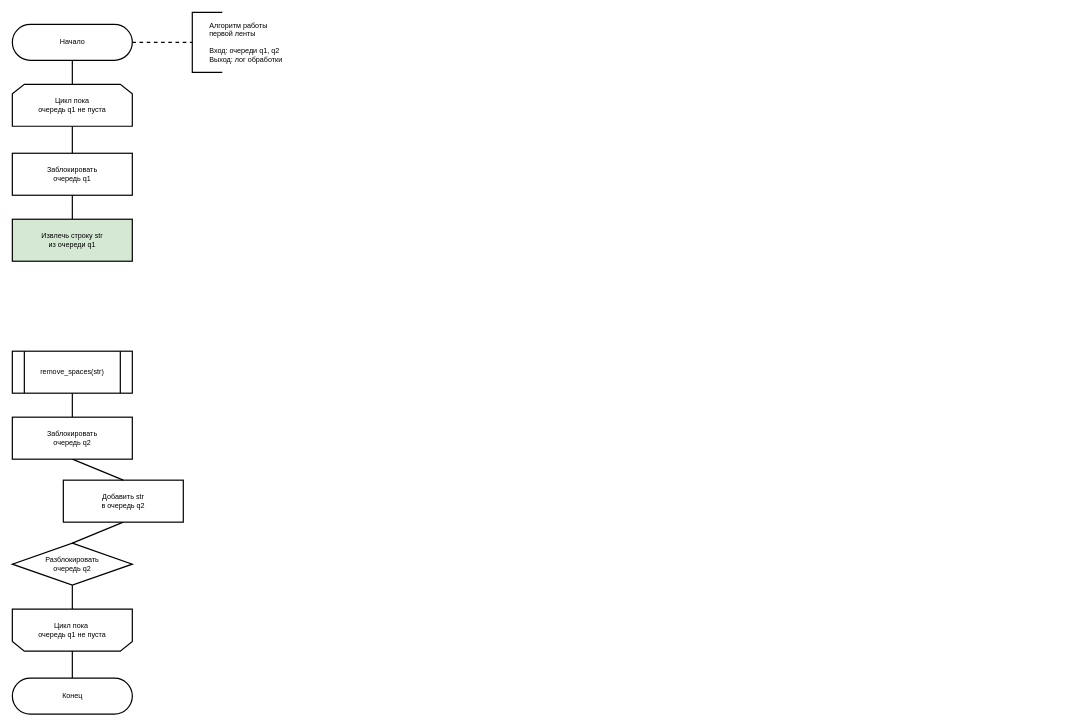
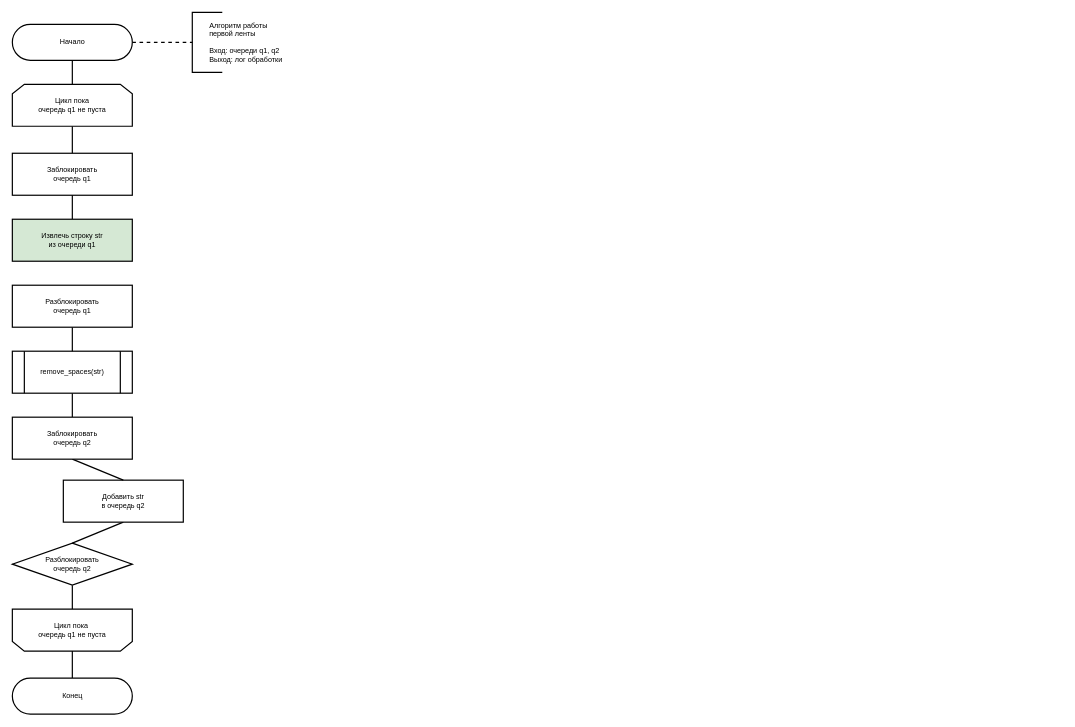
  <mxCell id="0" />
  <mxCell id="1" parent="0" />
  <mxCell id="2" style="edgeStyle=orthogonalEdgeStyle;rounded=0;orthogonalLoop=1;jettySize=auto;html=1;entryX=0;entryY=0.5;entryDx=0;entryDy=0;entryPerimeter=0;endArrow=none;endFill=0;strokeWidth=2;dashed=1;exitX=1;exitY=0.5;exitDx=0;exitDy=0;exitPerimeter=0;" parent="1" source="3" target="5" edge="1"><mxGeometry relative="1" as="geometry"><mxPoint x="270" y="140" as="sourcePoint" /><Array as="points"><mxPoint x="240" y="70" /><mxPoint x="240" y="70" /></Array></mxGeometry></mxCell>
  <mxCell id="3" value="&lt;font style=&quot;font-size: 12px&quot;&gt;Начало&lt;/font&gt;" style="html=1;dashed=0;whitespace=wrap;shape=mxgraph.dfd.start;strokeWidth=2;" parent="1" vertex="1"><mxGeometry x="20" y="40" width="200" height="60" as="geometry" /></mxCell>
  <mxCell id="4" style="edgeStyle=orthogonalEdgeStyle;rounded=0;orthogonalLoop=1;jettySize=auto;html=1;exitX=0.5;exitY=1;exitDx=0;exitDy=0;" parent="1" edge="1"><mxGeometry relative="1" as="geometry"><mxPoint x="70" y="190" as="sourcePoint" /><mxPoint x="70" y="190" as="targetPoint" /></mxGeometry></mxCell>
  <mxCell id="5" value="&lt;div&gt;&lt;span style=&quot;white-space: pre&quot;&gt;&#09;&lt;/span&gt;Алгоритм работы&lt;/div&gt;&lt;div&gt;&lt;span style=&quot;white-space: pre&quot;&gt;&#09;&lt;/span&gt;первой ленты&lt;br&gt;&lt;/div&gt;&lt;div&gt;&lt;span&gt;&lt;br&gt;&lt;/span&gt;&lt;/div&gt;&lt;span style=&quot;white-space: pre&quot;&gt;&#09;&lt;/span&gt;Вход: очереди q1, q2&amp;nbsp;&lt;br&gt;&lt;span style=&quot;white-space: pre&quot;&gt;&#09;&lt;/span&gt;Выход: лог обработки" style="strokeWidth=2;html=1;shape=mxgraph.flowchart.annotation_1;align=left;pointerEvents=1;" parent="1" vertex="1"><mxGeometry x="320" y="20" width="50" height="100" as="geometry" /></mxCell>
  <mxCell id="6" value="&lt;font style=&quot;font-size: 12px&quot;&gt;Конец&lt;/font&gt;" style="html=1;dashed=0;whitespace=wrap;shape=mxgraph.dfd.start;strokeWidth=2;" parent="1" vertex="1"><mxGeometry x="20" y="1130" width="200" height="60" as="geometry" /></mxCell>
  <mxCell id="7" style="edgeStyle=none;html=1;exitX=0.5;exitY=1;exitDx=0;exitDy=0;entryX=0.5;entryY=0;entryDx=0;entryDy=0;strokeWidth=2;endArrow=none;endFill=0;" parent="1" source="8" target="16" edge="1"><mxGeometry relative="1" as="geometry" /></mxCell>
  <mxCell id="8" value="Цикл пока &lt;br&gt;очередь q1 не пуста&lt;br&gt;" style="shape=loopLimit;whiteSpace=wrap;html=1;strokeWidth=2;" parent="1" vertex="1"><mxGeometry x="20" y="140" width="200" height="70" as="geometry" /></mxCell>
  <mxCell id="9" style="edgeStyle=none;rounded=0;html=1;exitX=0.5;exitY=1;exitDx=0;exitDy=0;entryX=0.5;entryY=0;entryDx=0;entryDy=0;endArrow=none;endFill=0;strokeWidth=2;" parent="1" target="13" edge="1"><mxGeometry relative="1" as="geometry"><mxPoint x="120" y="320" as="sourcePoint" /></mxGeometry></mxCell>
  <mxCell id="10" style="edgeStyle=none;html=1;exitX=0.5;exitY=1;exitDx=0;exitDy=0;endArrow=none;endFill=0;strokeWidth=2;entryX=0.5;entryY=0;entryDx=0;entryDy=0;" parent="1" source="11" target="20" edge="1"><mxGeometry relative="1" as="geometry"><mxPoint x="120" y="685" as="targetPoint" /></mxGeometry></mxCell>
  <mxCell id="11" value="remove_spaces(str)" style="shape=process;whiteSpace=wrap;html=1;backgroundOutline=1;strokeWidth=2;align=center;" parent="1" vertex="1"><mxGeometry x="20" y="585" width="200" height="70" as="geometry" /></mxCell>
  <mxCell id="12" style="edgeStyle=none;html=1;exitX=0.5;exitY=1;exitDx=0;exitDy=0;entryX=0.5;entryY=0;entryDx=0;entryDy=0;rounded=0;strokeWidth=2;endArrow=none;endFill=0;" parent="1" target="8" edge="1"><mxGeometry relative="1" as="geometry"><mxPoint x="120" y="100" as="sourcePoint" /></mxGeometry></mxCell>
  <mxCell id="13" value="&lt;font&gt;&lt;div&gt;Извлечь строку str&lt;/div&gt;&lt;div&gt;из очереди q1&lt;/div&gt;&lt;/font&gt;" style="rounded=0;whiteSpace=wrap;html=1;strokeWidth=2;align=center;fillColor=#d5e8d4;" parent="1" vertex="1"><mxGeometry x="20" y="365" width="200" height="70" as="geometry" /></mxCell>
  <mxCell id="14" style="edgeStyle=none;html=1;exitX=0.5;exitY=1;exitDx=0;exitDy=0;entryX=0.5;entryY=0;entryDx=0;entryDy=0;endArrow=none;endFill=0;strokeWidth=2;" parent="1" source="15" target="22" edge="1"><mxGeometry relative="1" as="geometry" /></mxCell>
  <mxCell id="15" value="&lt;font&gt;Добавить str&lt;br&gt;в очередь q2&lt;br&gt;&lt;/font&gt;" style="rounded=0;whiteSpace=wrap;html=1;strokeWidth=2;align=center;" parent="1" vertex="1"><mxGeometry x="105" y="800" width="200" height="70" as="geometry" /></mxCell>
  <mxCell id="16" value="&lt;font&gt;&lt;div&gt;Заблокировать&lt;/div&gt;&lt;div&gt;очередь q1&lt;/div&gt;&lt;/font&gt;" style="rounded=0;whiteSpace=wrap;html=1;strokeWidth=2;align=center;" parent="1" vertex="1"><mxGeometry x="20" y="255" width="200" height="70" as="geometry" /></mxCell>
+ <mxCell id="17" style="edgeStyle=none;html=1;exitX=0.5;exitY=1;exitDx=0;exitDy=0;entryX=0.5;entryY=0;entryDx=0;entryDy=0;endArrow=none;endFill=0;strokeWidth=2;" parent="1" source="18" target="11" edge="1"><mxGeometry relative="1" as="geometry" /></mxCell>
+ <mxCell id="18" value="&lt;font&gt;&lt;div&gt;Разблокировать&lt;/div&gt;&lt;div&gt;очередь q1&lt;/div&gt;&lt;/font&gt;" style="rounded=0;whiteSpace=wrap;html=1;strokeWidth=2;align=center;" parent="1" vertex="1"><mxGeometry x="20" y="475" width="200" height="70" as="geometry" /></mxCell>
  <mxCell id="19" style="edgeStyle=none;html=1;exitX=0.5;exitY=1;exitDx=0;exitDy=0;entryX=0.5;entryY=0;entryDx=0;entryDy=0;endArrow=none;endFill=0;strokeWidth=2;" parent="1" source="20" target="15" edge="1"><mxGeometry relative="1" as="geometry" /></mxCell>
  <mxCell id="20" value="&lt;font&gt;&lt;div&gt;Заблокировать&lt;/div&gt;&lt;div&gt;очередь q2&lt;/div&gt;&lt;/font&gt;" style="rounded=0;whiteSpace=wrap;html=1;strokeWidth=2;align=center;" parent="1" vertex="1"><mxGeometry x="20" y="695" width="200" height="70" as="geometry" /></mxCell>
  <mxCell id="21" style="edgeStyle=none;html=1;exitX=0.5;exitY=1;exitDx=0;exitDy=0;entryX=0.5;entryY=1;entryDx=0;entryDy=0;endArrow=none;endFill=0;strokeWidth=2;" parent="1" source="22" target="24" edge="1"><mxGeometry relative="1" as="geometry" /></mxCell>
  <mxCell id="22" value="&lt;font&gt;&lt;div&gt;Разблокировать&lt;/div&gt;&lt;div&gt;очередь q2&lt;/div&gt;&lt;/font&gt;" style="rhombus;whiteSpace=wrap;html=1;strokeWidth=2;align=center;" parent="1" vertex="1"><mxGeometry x="20" y="905" width="200" height="70" as="geometry" /></mxCell>
  <mxCell id="23" style="edgeStyle=none;html=1;exitX=0.5;exitY=0;exitDx=0;exitDy=0;entryX=0.5;entryY=0.5;entryDx=0;entryDy=-30;entryPerimeter=0;endArrow=none;endFill=0;strokeWidth=2;" parent="1" source="24" target="6" edge="1"><mxGeometry relative="1" as="geometry" /></mxCell>
  <mxCell id="24" value="Цикл пока&amp;nbsp;&lt;br&gt;очередь q1 не пуста" style="shape=loopLimit;whiteSpace=wrap;html=1;strokeWidth=2;direction=west;" parent="1" vertex="1"><mxGeometry x="20" y="1015" width="200" height="70" as="geometry" /></mxCell>
  <mxCell id="25" style="edgeStyle=orthogonalEdgeStyle;html=1;exitX=0;exitY=0.5;exitDx=0;exitDy=0;entryX=0.5;entryY=1;entryDx=0;entryDy=0;endArrow=none;endFill=0;strokeWidth=2;rounded=0;" parent="1" edge="1"><mxGeometry relative="1" as="geometry"><Array as="points"><mxPoint x="1440" y="285.5" /><mxPoint x="1440" y="1097.5" /><mxPoint x="1770" y="1097.5" /></Array><mxPoint x="1500" y="285" as="sourcePoint" /></mxGeometry></mxCell>
